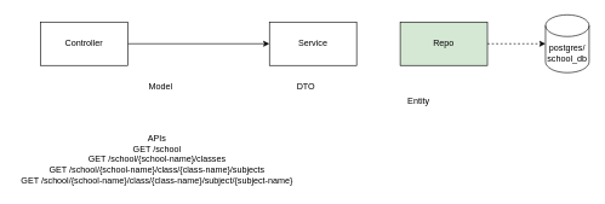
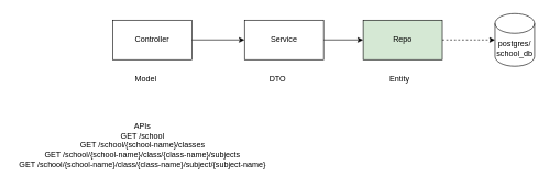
  <mxCell id="0" />
  <mxCell id="1" parent="0" />
  <mxCell id="2" style="edgeStyle=orthogonalEdgeStyle;rounded=0;orthogonalLoop=1;jettySize=auto;html=1;" edge="1" parent="1" source="3" target="5"><mxGeometry relative="1" as="geometry" /></mxCell>
- <mxCell id="3" value="Controller" style="rounded=0;whiteSpace=wrap;html=1;" vertex="1" parent="1"><mxGeometry x="55" y="30" width="120" height="60" as="geometry" /></mxCell>
+ <mxCell id="3" value="Controller" style="rounded=0;whiteSpace=wrap;html=1;" vertex="1" parent="1"><mxGeometry x="170" y="30" width="120" height="60" as="geometry" /></mxCell>
+ <mxCell id="4" style="edgeStyle=orthogonalEdgeStyle;rounded=0;orthogonalLoop=1;jettySize=auto;html=1;" edge="1" parent="1" source="5" target="7"><mxGeometry relative="1" as="geometry" /></mxCell>
  <mxCell id="5" value="Service" style="rounded=0;whiteSpace=wrap;html=1;" vertex="1" parent="1"><mxGeometry x="370" y="30" width="120" height="60" as="geometry" /></mxCell>
  <mxCell id="6" style="edgeStyle=orthogonalEdgeStyle;rounded=0;orthogonalLoop=1;jettySize=auto;html=1;entryX=0;entryY=0.5;entryDx=0;entryDy=0;entryPerimeter=0;dashed=1;" edge="1" parent="1" source="7" target="8"><mxGeometry relative="1" as="geometry" /></mxCell>
  <mxCell id="7" value="Repo" style="rounded=0;whiteSpace=wrap;html=1;fillColor=#d5e8d4;" vertex="1" parent="1"><mxGeometry x="550" y="30" width="120" height="60" as="geometry" /></mxCell>
  <mxCell id="8" value="postgres/ school_db" style="shape=cylinder3;whiteSpace=wrap;html=1;boundedLbl=1;backgroundOutline=1;size=15;" vertex="1" parent="1"><mxGeometry x="750" y="20" width="60" height="80" as="geometry" /></mxCell>
  <mxCell id="9" value="Model" style="text;html=1;align=center;verticalAlign=middle;resizable=0;points=[];autosize=1;strokeColor=none;fillColor=none;" vertex="1" parent="1"><mxGeometry x="195" y="110" width="50" height="20" as="geometry" /></mxCell>
  <mxCell id="10" value="DTO" style="text;html=1;align=center;verticalAlign=middle;resizable=0;points=[];autosize=1;strokeColor=none;fillColor=none;" vertex="1" parent="1"><mxGeometry x="400" y="110" width="40" height="20" as="geometry" /></mxCell>
- <mxCell id="11" value="Entity" style="text;html=1;align=center;verticalAlign=middle;resizable=0;points=[];autosize=1;strokeColor=none;fillColor=none;" vertex="1" parent="1"><mxGeometry x="550" y="130" width="50" height="20" as="geometry" /></mxCell>
+ <mxCell id="11" value="Entity" style="text;html=1;align=center;verticalAlign=middle;resizable=0;points=[];autosize=1;strokeColor=none;fillColor=none;" vertex="1" parent="1"><mxGeometry x="580" y="110" width="50" height="20" as="geometry" /></mxCell>
  <mxCell id="12" value="APIs&lt;br&gt;GET /school&lt;br&gt;GET /school/{school-name}/classes&lt;br&gt;GET /school/{school-name}/class/{class-name}/subjects&lt;br&gt;GET /school/{school-name}/class/{class-name}/subject/{subject-name}" style="text;html=1;align=center;verticalAlign=middle;resizable=0;points=[];autosize=1;strokeColor=none;fillColor=none;" vertex="1" parent="1"><mxGeometry x="20" y="180" width="390" height="80" as="geometry" /></mxCell>
